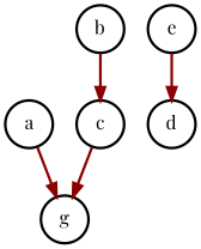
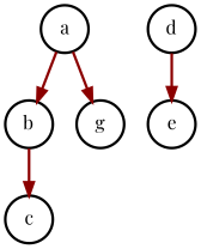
  digraph {
    fontname="Playfair Display"
    node [fontname="Playfair Display" penwidth=2 shape=circle]
    edge [color=red4 fontname="Playfair Display" penwidth=2]
    a
    b
    g
    c
    d
    e
+   a -> b
    a -> g
    b -> c
-   c -> g
-   e -> d
+   d -> e
  }
